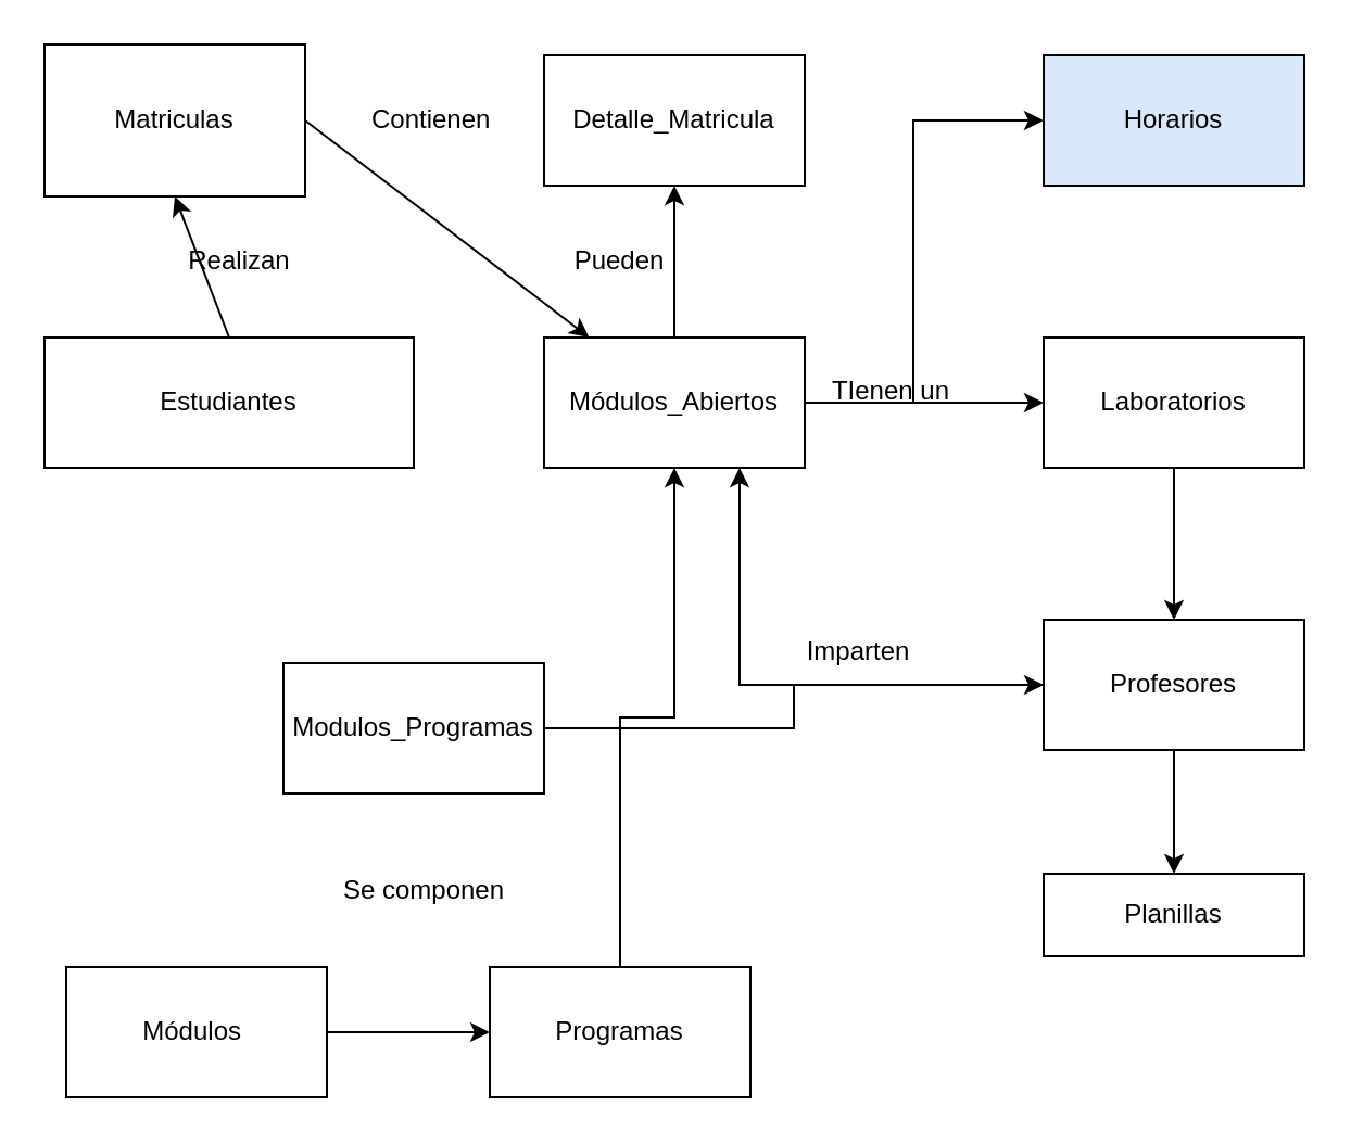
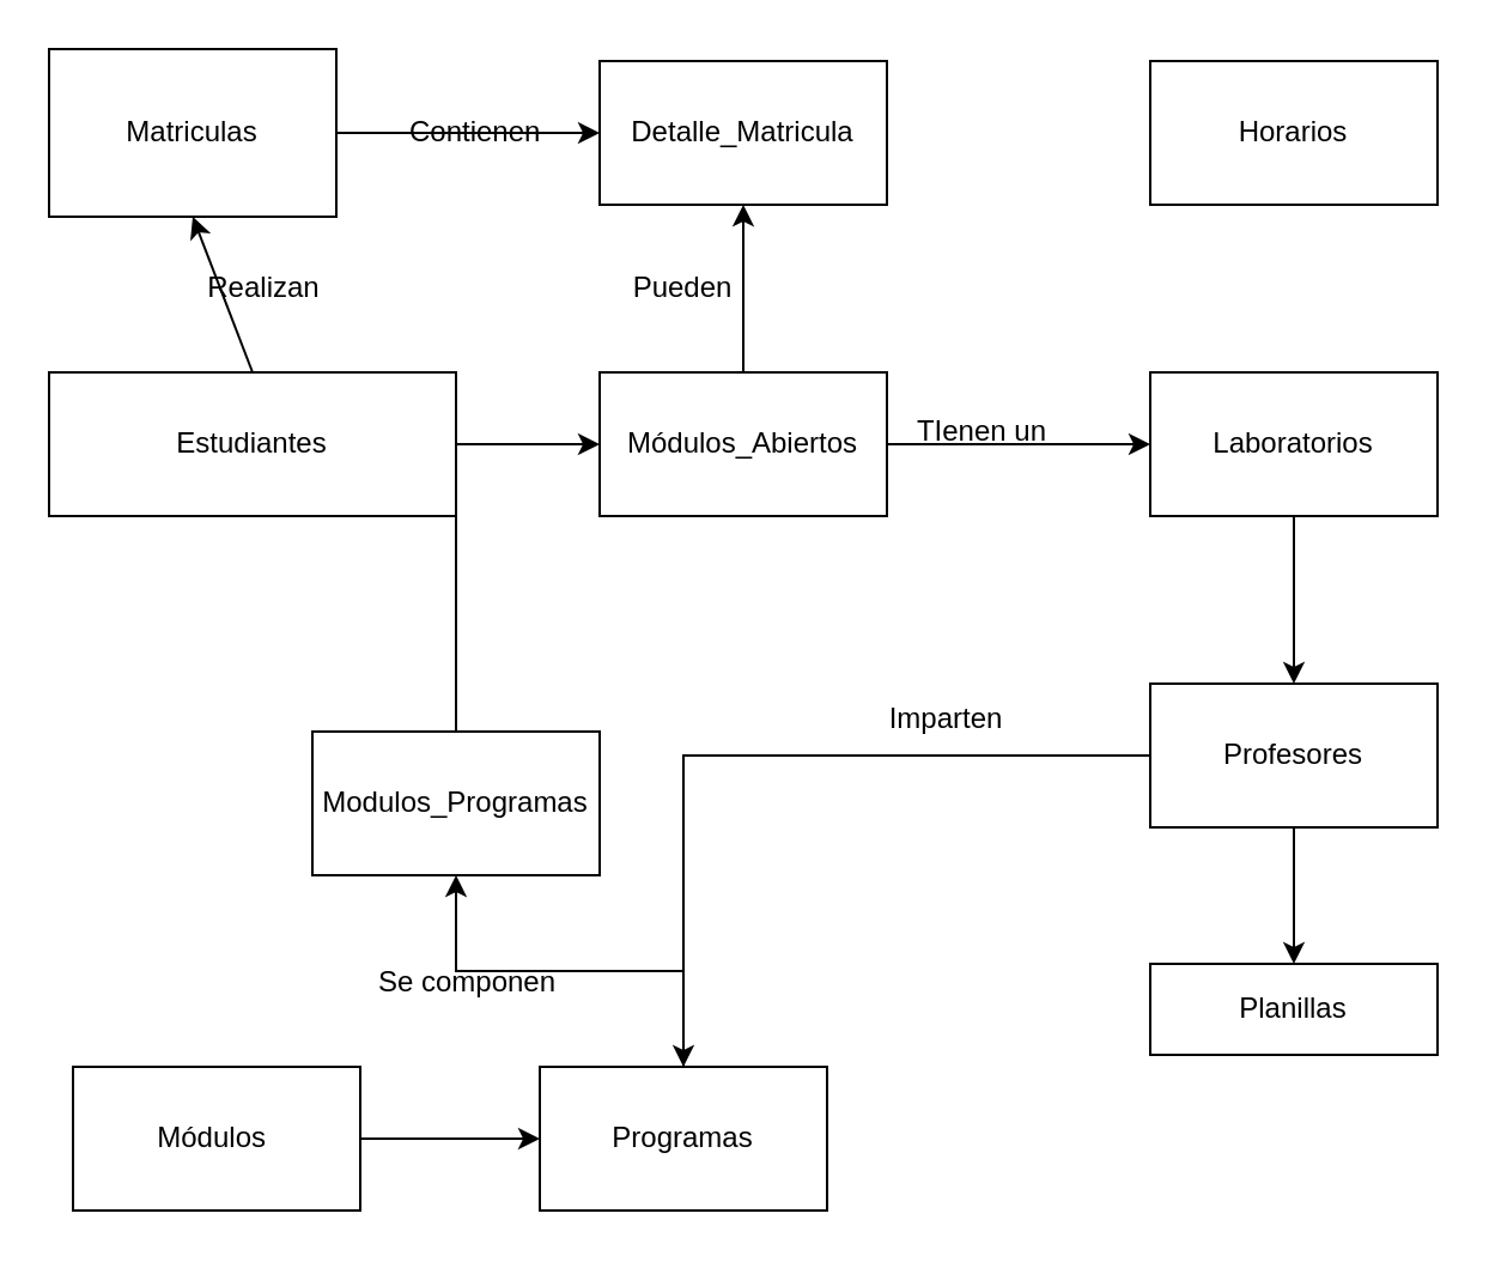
  <mxCell id="0" />
  <mxCell id="1" parent="0" />
  <mxCell id="2" value="Matriculas" style="rounded=0;whiteSpace=wrap;html=1;" parent="1" vertex="1"><mxGeometry x="20" y="20" width="120" height="70" as="geometry" /></mxCell>
  <mxCell id="3" value="Estudiantes" style="rounded=0;whiteSpace=wrap;html=1;" parent="1" vertex="1"><mxGeometry x="20" y="155" width="170" height="60" as="geometry" /></mxCell>
- <mxCell id="4" value="Horarios" style="rounded=0;whiteSpace=wrap;html=1;fillColor=#dae8fc;" parent="1" vertex="1"><mxGeometry x="480" y="25" width="120" height="60" as="geometry" /></mxCell>
+ <mxCell id="4" value="Horarios" style="rounded=0;whiteSpace=wrap;html=1;" parent="1" vertex="1"><mxGeometry x="480" y="25" width="120" height="60" as="geometry" /></mxCell>
  <mxCell id="5" style="edgeStyle=orthogonalEdgeStyle;rounded=0;orthogonalLoop=1;jettySize=auto;html=1;" edge="1" parent="1" source="6" target="10"><mxGeometry relative="1" as="geometry" /></mxCell>
  <mxCell id="6" value="Laboratorios" style="rounded=0;whiteSpace=wrap;html=1;" parent="1" vertex="1"><mxGeometry x="480" y="155" width="120" height="60" as="geometry" /></mxCell>
  <mxCell id="7" value="Módulos_Abiertos" style="rounded=0;whiteSpace=wrap;html=1;" parent="1" vertex="1"><mxGeometry x="250" y="155" width="120" height="60" as="geometry" /></mxCell>
- <mxCell id="8" style="edgeStyle=orthogonalEdgeStyle;rounded=0;orthogonalLoop=1;jettySize=auto;html=1;entryX=0.75;entryY=1;entryDx=0;entryDy=0;" parent="1" source="10" target="7" edge="1"><mxGeometry relative="1" as="geometry" /></mxCell>
+ <mxCell id="8" style="edgeStyle=orthogonalEdgeStyle;rounded=0;orthogonalLoop=1;jettySize=auto;html=1;" parent="1" source="10" target="14" edge="1"><mxGeometry relative="1" as="geometry" /></mxCell>
  <mxCell id="9" style="edgeStyle=orthogonalEdgeStyle;rounded=0;orthogonalLoop=1;jettySize=auto;html=1;entryX=0.5;entryY=0;entryDx=0;entryDy=0;" edge="1" parent="1" source="10" target="29"><mxGeometry relative="1" as="geometry" /></mxCell>
  <mxCell id="10" value="Profesores" style="rounded=0;whiteSpace=wrap;html=1;" parent="1" vertex="1"><mxGeometry x="480" y="285" width="120" height="60" as="geometry" /></mxCell>
- <mxCell id="11" style="edgeStyle=orthogonalEdgeStyle;rounded=0;orthogonalLoop=1;jettySize=auto;html=1;" parent="1" source="12" target="10" edge="1"><mxGeometry relative="1" as="geometry" /></mxCell>
+ <mxCell id="11" style="edgeStyle=orthogonalEdgeStyle;rounded=0;orthogonalLoop=1;jettySize=auto;html=1;entryX=0;entryY=0.5;entryDx=0;entryDy=0;" parent="1" source="12" target="7" edge="1"><mxGeometry relative="1" as="geometry" /></mxCell>
  <mxCell id="12" value="Modulos_Programas" style="rounded=0;whiteSpace=wrap;html=1;" parent="1" vertex="1"><mxGeometry x="130" y="305" width="120" height="60" as="geometry" /></mxCell>
- <mxCell id="13" style="edgeStyle=orthogonalEdgeStyle;rounded=0;orthogonalLoop=1;jettySize=auto;html=1;" parent="1" source="14" target="7" edge="1"><mxGeometry relative="1" as="geometry" /></mxCell>
+ <mxCell id="13" style="edgeStyle=orthogonalEdgeStyle;rounded=0;orthogonalLoop=1;jettySize=auto;html=1;entryX=0.5;entryY=1;entryDx=0;entryDy=0;" parent="1" source="14" target="12" edge="1"><mxGeometry relative="1" as="geometry" /></mxCell>
  <mxCell id="14" value="Programas" style="rounded=0;whiteSpace=wrap;html=1;" parent="1" vertex="1"><mxGeometry x="225" y="445" width="120" height="60" as="geometry" /></mxCell>
  <mxCell id="15" style="edgeStyle=orthogonalEdgeStyle;rounded=0;orthogonalLoop=1;jettySize=auto;html=1;" parent="1" source="16" target="14" edge="1"><mxGeometry relative="1" as="geometry" /></mxCell>
  <mxCell id="16" value="Módulos&amp;nbsp;" style="rounded=0;whiteSpace=wrap;html=1;" parent="1" vertex="1"><mxGeometry x="30" y="445" width="120" height="60" as="geometry" /></mxCell>
  <mxCell id="17" value="Detalle_Matricula" style="rounded=0;whiteSpace=wrap;html=1;" parent="1" vertex="1"><mxGeometry x="250" y="25" width="120" height="60" as="geometry" /></mxCell>
  <mxCell id="18" value="" style="endArrow=classic;html=1;rounded=0;exitX=0.5;exitY=0;exitDx=0;exitDy=0;entryX=0.5;entryY=1;entryDx=0;entryDy=0;" parent="1" source="3" target="2" edge="1"><mxGeometry width="50" height="50" relative="1" as="geometry"><mxPoint x="370" y="235" as="sourcePoint" /><mxPoint x="420" y="185" as="targetPoint" /></mxGeometry></mxCell>
- <mxCell id="19" value="" style="endArrow=classic;html=1;rounded=0;exitX=1;exitY=0.5;exitDx=0;exitDy=0;" parent="1" source="2" target="7" edge="1"><mxGeometry width="50" height="50" relative="1" as="geometry"><mxPoint x="370" y="235" as="sourcePoint" /><mxPoint x="420" y="185" as="targetPoint" /></mxGeometry></mxCell>
+ <mxCell id="19" value="" style="endArrow=classic;html=1;rounded=0;exitX=1;exitY=0.5;exitDx=0;exitDy=0;entryX=0;entryY=0.5;entryDx=0;entryDy=0;" parent="1" source="2" target="17" edge="1"><mxGeometry width="50" height="50" relative="1" as="geometry"><mxPoint x="370" y="235" as="sourcePoint" /><mxPoint x="420" y="185" as="targetPoint" /></mxGeometry></mxCell>
  <mxCell id="20" value="" style="endArrow=classic;html=1;rounded=0;exitX=0.5;exitY=0;exitDx=0;exitDy=0;" parent="1" source="7" edge="1"><mxGeometry width="50" height="50" relative="1" as="geometry"><mxPoint x="370" y="235" as="sourcePoint" /><mxPoint x="310" y="85" as="targetPoint" /></mxGeometry></mxCell>
- <mxCell id="21" value="" style="endArrow=classic;html=1;rounded=0;exitX=1;exitY=0.5;exitDx=0;exitDy=0;entryX=0;entryY=0.5;entryDx=0;entryDy=0;" parent="1" source="7" target="4" edge="1"><mxGeometry width="50" height="50" relative="1" as="geometry"><mxPoint x="370" y="235" as="sourcePoint" /><mxPoint x="420" y="185" as="targetPoint" /><Array as="points"><mxPoint x="420" y="185" /><mxPoint x="420" y="55" /></Array></mxGeometry></mxCell>
  <mxCell id="22" value="" style="endArrow=classic;html=1;rounded=0;exitX=1;exitY=0.5;exitDx=0;exitDy=0;entryX=0;entryY=0.5;entryDx=0;entryDy=0;" parent="1" source="7" target="6" edge="1"><mxGeometry width="50" height="50" relative="1" as="geometry"><mxPoint x="370" y="235" as="sourcePoint" /><mxPoint x="420" y="185" as="targetPoint" /></mxGeometry></mxCell>
  <mxCell id="23" value="Imparten" style="text;html=1;strokeColor=none;fillColor=none;align=center;verticalAlign=middle;whiteSpace=wrap;rounded=0;" parent="1" vertex="1"><mxGeometry x="365" y="285" width="60" height="30" as="geometry" /></mxCell>
  <mxCell id="24" value="Realizan" style="text;html=1;strokeColor=none;fillColor=none;align=center;verticalAlign=middle;whiteSpace=wrap;rounded=0;" parent="1" vertex="1"><mxGeometry x="80" y="105" width="60" height="30" as="geometry" /></mxCell>
  <mxCell id="25" value="Contienen&amp;nbsp;" style="text;html=1;strokeColor=none;fillColor=none;align=center;verticalAlign=middle;whiteSpace=wrap;rounded=0;" parent="1" vertex="1"><mxGeometry x="170" y="40" width="60" height="30" as="geometry" /></mxCell>
  <mxCell id="26" value="TIenen un" style="text;html=1;strokeColor=none;fillColor=none;align=center;verticalAlign=middle;whiteSpace=wrap;rounded=0;" parent="1" vertex="1"><mxGeometry x="380" y="165" width="60" height="30" as="geometry" /></mxCell>
  <mxCell id="27" value="Pueden" style="text;html=1;strokeColor=none;fillColor=none;align=center;verticalAlign=middle;whiteSpace=wrap;rounded=0;" parent="1" vertex="1"><mxGeometry x="240" y="105" width="90" height="30" as="geometry" /></mxCell>
  <mxCell id="28" value="Se componen" style="text;html=1;strokeColor=none;fillColor=none;align=center;verticalAlign=middle;whiteSpace=wrap;rounded=0;" parent="1" vertex="1"><mxGeometry x="140" y="385" width="110" height="50" as="geometry" /></mxCell>
  <mxCell id="29" value="Planillas" style="rounded=0;whiteSpace=wrap;html=1;" vertex="1" parent="1"><mxGeometry x="480" y="402" width="120" height="38" as="geometry" /></mxCell>
